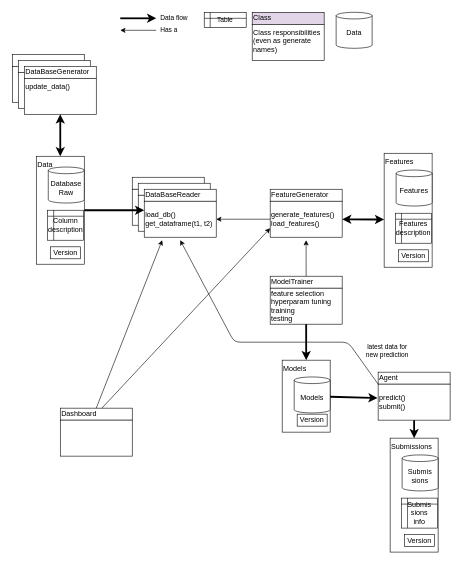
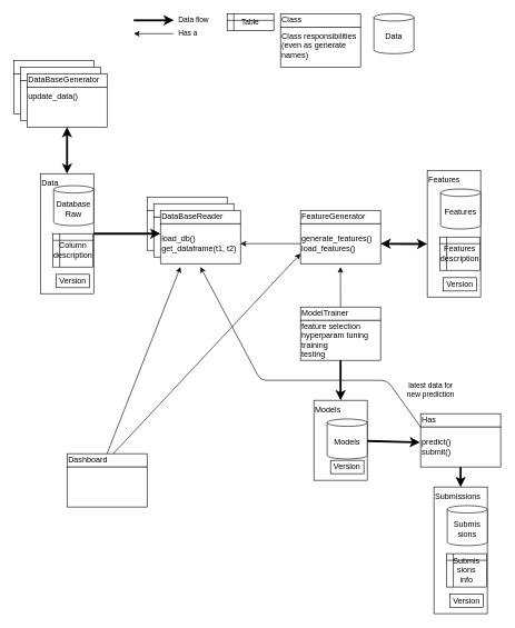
  <mxCell id="0" />
  <mxCell id="1" parent="0" />
  <mxCell id="2" value="" style="group" parent="1" vertex="1" connectable="0"><mxGeometry x="20" y="90" width="140" height="100" as="geometry" /></mxCell>
  <mxCell id="3" value="" style="group" parent="2" vertex="1" connectable="0"><mxGeometry width="120" height="80" as="geometry" /></mxCell>
  <mxCell id="4" value="" style="rounded=0;whiteSpace=wrap;html=1;align=left;" parent="3" vertex="1"><mxGeometry width="120" height="20" as="geometry" /></mxCell>
  <mxCell id="5" value="" style="rounded=0;whiteSpace=wrap;html=1;align=left;" parent="3" vertex="1"><mxGeometry y="20" width="120" height="60" as="geometry" /></mxCell>
  <mxCell id="6" value="" style="group" parent="2" vertex="1" connectable="0"><mxGeometry x="10" y="10" width="120" height="80" as="geometry" /></mxCell>
  <mxCell id="7" value="" style="rounded=0;whiteSpace=wrap;html=1;align=left;" parent="6" vertex="1"><mxGeometry width="120" height="20" as="geometry" /></mxCell>
  <mxCell id="8" value="" style="rounded=0;whiteSpace=wrap;html=1;align=left;" parent="6" vertex="1"><mxGeometry y="20" width="120" height="60" as="geometry" /></mxCell>
  <mxCell id="9" value="" style="group" parent="2" vertex="1" connectable="0"><mxGeometry x="20" y="20" width="120" height="80" as="geometry" /></mxCell>
  <mxCell id="10" value="DataBaseGenerator" style="rounded=0;whiteSpace=wrap;html=1;align=left;" parent="9" vertex="1"><mxGeometry width="120" height="20" as="geometry" /></mxCell>
  <mxCell id="11" value="&lt;span&gt;update_data()&lt;/span&gt;" style="rounded=0;whiteSpace=wrap;html=1;align=left;verticalAlign=top;" parent="9" vertex="1"><mxGeometry y="20" width="120" height="60" as="geometry" /></mxCell>
  <mxCell id="12" value="" style="group" parent="1" vertex="1" connectable="0"><mxGeometry x="220" y="295" width="140" height="100" as="geometry" /></mxCell>
  <mxCell id="13" value="" style="group" parent="12" vertex="1" connectable="0"><mxGeometry width="120" height="80" as="geometry" /></mxCell>
  <mxCell id="14" value="" style="rounded=0;whiteSpace=wrap;html=1;align=left;" parent="13" vertex="1"><mxGeometry width="120" height="20" as="geometry" /></mxCell>
  <mxCell id="15" value="" style="rounded=0;whiteSpace=wrap;html=1;align=left;" parent="13" vertex="1"><mxGeometry y="20" width="120" height="60" as="geometry" /></mxCell>
  <mxCell id="16" value="" style="group" parent="12" vertex="1" connectable="0"><mxGeometry x="10" y="10" width="120" height="80" as="geometry" /></mxCell>
  <mxCell id="17" value="" style="rounded=0;whiteSpace=wrap;html=1;align=left;" parent="16" vertex="1"><mxGeometry width="120" height="20" as="geometry" /></mxCell>
  <mxCell id="18" value="" style="rounded=0;whiteSpace=wrap;html=1;align=left;" parent="16" vertex="1"><mxGeometry y="20" width="120" height="60" as="geometry" /></mxCell>
  <mxCell id="19" value="" style="group" parent="12" vertex="1" connectable="0"><mxGeometry x="20" y="20" width="120" height="80" as="geometry" /></mxCell>
  <mxCell id="20" value="DataBaseReader" style="rounded=0;whiteSpace=wrap;html=1;align=left;" parent="19" vertex="1"><mxGeometry width="120" height="20" as="geometry" /></mxCell>
  <mxCell id="21" value="load_db()&lt;br&gt;get_dataframe(t1, t2)" style="rounded=0;whiteSpace=wrap;html=1;align=left;" parent="19" vertex="1"><mxGeometry y="20" width="120" height="60" as="geometry" /></mxCell>
  <mxCell id="22" value="" style="group" parent="1" vertex="1" connectable="0"><mxGeometry x="60" y="260" width="80" height="180" as="geometry" /></mxCell>
  <mxCell id="23" value="Data" style="rounded=0;whiteSpace=wrap;html=1;align=left;labelPosition=center;verticalLabelPosition=middle;verticalAlign=top;horizontal=1;spacing=2;" parent="22" vertex="1"><mxGeometry width="80" height="180" as="geometry" /></mxCell>
  <mxCell id="24" value="Database&lt;br&gt;Raw" style="shape=cylinder3;whiteSpace=wrap;html=1;boundedLbl=1;backgroundOutline=1;size=5.529;" parent="22" vertex="1"><mxGeometry x="20" y="18" width="60" height="60" as="geometry" /></mxCell>
  <mxCell id="25" value="Column description" style="shape=internalStorage;whiteSpace=wrap;html=1;backgroundOutline=1;dx=10;dy=10;" parent="22" vertex="1"><mxGeometry x="19" y="90" width="60" height="50" as="geometry" /></mxCell>
  <mxCell id="26" value="Version" style="rounded=0;whiteSpace=wrap;html=1;" parent="22" vertex="1"><mxGeometry x="24" y="151" width="50" height="20" as="geometry" /></mxCell>
  <mxCell id="27" style="edgeStyle=none;html=1;entryX=0.5;entryY=0;entryDx=0;entryDy=0;startArrow=classic;startFill=1;strokeWidth=3;" parent="1" source="11" target="23" edge="1"><mxGeometry relative="1" as="geometry" /></mxCell>
  <mxCell id="28" style="edgeStyle=none;html=1;exitX=1;exitY=0.5;exitDx=0;exitDy=0;entryX=0;entryY=0.25;entryDx=0;entryDy=0;strokeWidth=3;" parent="1" source="23" target="21" edge="1"><mxGeometry relative="1" as="geometry" /></mxCell>
  <mxCell id="29" value="" style="edgeStyle=none;html=1;entryX=1;entryY=0.5;entryDx=0;entryDy=0;" parent="1" source="32" target="21" edge="1"><mxGeometry relative="1" as="geometry"><mxPoint x="370" y="365" as="targetPoint" /></mxGeometry></mxCell>
  <mxCell id="30" value="" style="group" parent="1" vertex="1" connectable="0"><mxGeometry x="450" y="315" width="120" height="80" as="geometry" /></mxCell>
  <mxCell id="31" value="FeatureGenerator" style="rounded=0;whiteSpace=wrap;html=1;align=left;" parent="30" vertex="1"><mxGeometry width="120" height="20" as="geometry" /></mxCell>
  <mxCell id="32" value="generate_features()&lt;br&gt;load_features()" style="rounded=0;whiteSpace=wrap;html=1;align=left;" parent="30" vertex="1"><mxGeometry y="20" width="120" height="60" as="geometry" /></mxCell>
  <mxCell id="33" value="" style="group" parent="1" vertex="1" connectable="0"><mxGeometry x="640" y="265" width="80" height="180" as="geometry" /></mxCell>
  <mxCell id="34" value="Features" style="rounded=0;whiteSpace=wrap;html=1;align=left;labelPosition=center;verticalLabelPosition=middle;verticalAlign=top;horizontal=1;spacing=2;" parent="33" vertex="1"><mxGeometry y="-10" width="80" height="190" as="geometry" /></mxCell>
  <mxCell id="35" value="Features" style="shape=cylinder3;whiteSpace=wrap;html=1;boundedLbl=1;backgroundOutline=1;size=5.529;" parent="33" vertex="1"><mxGeometry x="20" y="18" width="60" height="60" as="geometry" /></mxCell>
  <mxCell id="36" value="Features description" style="shape=internalStorage;whiteSpace=wrap;html=1;backgroundOutline=1;dx=10;dy=10;" parent="33" vertex="1"><mxGeometry x="19" y="90" width="60" height="50" as="geometry" /></mxCell>
  <mxCell id="37" value="Version" style="rounded=0;whiteSpace=wrap;html=1;" parent="33" vertex="1"><mxGeometry x="24" y="151" width="50" height="20" as="geometry" /></mxCell>
  <mxCell id="38" style="edgeStyle=none;html=1;exitX=1;exitY=0.5;exitDx=0;exitDy=0;startArrow=classic;startFill=1;strokeWidth=3;" parent="1" source="32" edge="1"><mxGeometry relative="1" as="geometry"><mxPoint x="640" y="365.529" as="targetPoint" /></mxGeometry></mxCell>
  <mxCell id="39" value="" style="group" parent="1" vertex="1" connectable="0"><mxGeometry x="450" y="460" width="120" height="80" as="geometry" /></mxCell>
  <mxCell id="40" value="ModelTrainer" style="rounded=0;whiteSpace=wrap;html=1;align=left;" parent="39" vertex="1"><mxGeometry width="120" height="20" as="geometry" /></mxCell>
  <mxCell id="41" value="feature selection&lt;br&gt;hyperparam tuning&lt;br&gt;training&lt;br&gt;testing" style="rounded=0;whiteSpace=wrap;html=1;align=left;" parent="39" vertex="1"><mxGeometry y="20" width="120" height="60" as="geometry" /></mxCell>
  <mxCell id="42" style="edgeStyle=none;shape=connector;rounded=1;html=1;exitX=0.5;exitY=0;exitDx=0;exitDy=0;labelBackgroundColor=default;fontFamily=Helvetica;fontSize=11;fontColor=default;endArrow=classic;strokeColor=default;" parent="1" source="40" edge="1"><mxGeometry relative="1" as="geometry"><mxPoint x="509.882" y="400" as="targetPoint" /></mxGeometry></mxCell>
  <mxCell id="43" style="edgeStyle=none;html=1;exitX=1;exitY=0.5;exitDx=0;exitDy=0;strokeWidth=3;" parent="1" edge="1"><mxGeometry relative="1" as="geometry"><mxPoint x="200" y="30" as="sourcePoint" /><mxPoint x="260" y="30" as="targetPoint" /></mxGeometry></mxCell>
  <mxCell id="44" value="Data flow" style="text;html=1;align=left;verticalAlign=middle;resizable=0;points=[];autosize=1;strokeColor=none;fillColor=none;fontSize=11;fontFamily=Helvetica;fontColor=default;" parent="1" vertex="1"><mxGeometry x="265" y="20" width="60" height="20" as="geometry" /></mxCell>
  <mxCell id="45" value="" style="edgeStyle=none;html=1;entryX=1;entryY=0.5;entryDx=0;entryDy=0;" parent="1" edge="1"><mxGeometry relative="1" as="geometry"><mxPoint x="260" y="50" as="sourcePoint" /><mxPoint x="200" y="50" as="targetPoint" /></mxGeometry></mxCell>
  <mxCell id="46" value="Has a&amp;nbsp;" style="text;html=1;align=left;verticalAlign=middle;resizable=0;points=[];autosize=1;strokeColor=none;fillColor=none;fontSize=11;fontFamily=Helvetica;fontColor=default;" parent="1" vertex="1"><mxGeometry x="265" y="40" width="50" height="20" as="geometry" /></mxCell>
  <mxCell id="47" value="" style="group" parent="1" vertex="1" connectable="0"><mxGeometry x="470" y="600" width="80" height="120" as="geometry" /></mxCell>
  <mxCell id="48" value="Models" style="rounded=0;whiteSpace=wrap;html=1;align=left;labelPosition=center;verticalLabelPosition=middle;verticalAlign=top;horizontal=1;spacing=2;" parent="47" vertex="1"><mxGeometry width="80" height="120" as="geometry" /></mxCell>
  <mxCell id="49" value="Models" style="shape=cylinder3;whiteSpace=wrap;html=1;boundedLbl=1;backgroundOutline=1;size=5.529;" parent="47" vertex="1"><mxGeometry x="20" y="28" width="60" height="60" as="geometry" /></mxCell>
  <mxCell id="50" value="Version" style="rounded=0;whiteSpace=wrap;html=1;" parent="47" vertex="1"><mxGeometry x="25" y="90" width="50" height="20" as="geometry" /></mxCell>
  <mxCell id="51" style="edgeStyle=none;shape=connector;rounded=1;html=1;exitX=0.5;exitY=1;exitDx=0;exitDy=0;entryX=0.5;entryY=0;entryDx=0;entryDy=0;labelBackgroundColor=default;fontFamily=Helvetica;fontSize=11;fontColor=default;endArrow=classic;strokeColor=default;strokeWidth=3;" parent="1" source="41" target="48" edge="1"><mxGeometry relative="1" as="geometry" /></mxCell>
- <mxCell id="52" value="Agent" style="rounded=0;whiteSpace=wrap;html=1;align=left;" parent="1" vertex="1"><mxGeometry x="630" y="620" width="120" height="20" as="geometry" /></mxCell>
+ <mxCell id="52" value="Has" style="rounded=0;whiteSpace=wrap;html=1;align=left;" parent="1" vertex="1"><mxGeometry x="630" y="620" width="120" height="20" as="geometry" /></mxCell>
  <mxCell id="53" style="edgeStyle=none;shape=connector;rounded=1;html=1;exitX=0;exitY=0;exitDx=0;exitDy=0;labelBackgroundColor=default;fontFamily=Helvetica;fontSize=11;fontColor=default;endArrow=classic;strokeColor=default;strokeWidth=1;" parent="1" source="55" edge="1"><mxGeometry relative="1" as="geometry"><mxPoint x="300" y="400" as="targetPoint" /><Array as="points"><mxPoint x="580" y="570" /><mxPoint x="390" y="570" /></Array></mxGeometry></mxCell>
  <mxCell id="54" style="edgeStyle=none;html=1;exitX=0.5;exitY=1;exitDx=0;exitDy=0;entryX=0.5;entryY=0;entryDx=0;entryDy=0;strokeWidth=3;" edge="1" parent="1" source="55" target="69"><mxGeometry relative="1" as="geometry" /></mxCell>
  <mxCell id="55" value="predict()&lt;br&gt;submit()" style="rounded=0;whiteSpace=wrap;html=1;align=left;" parent="1" vertex="1"><mxGeometry x="630" y="640" width="120" height="60" as="geometry" /></mxCell>
  <mxCell id="56" value="Table" style="shape=internalStorage;whiteSpace=wrap;html=1;backgroundOutline=1;fontFamily=Helvetica;fontSize=11;fontColor=default;dx=10;dy=10;" parent="1" vertex="1"><mxGeometry x="340" y="20" width="70" height="25" as="geometry" /></mxCell>
  <mxCell id="57" value="" style="group" parent="1" vertex="1" connectable="0"><mxGeometry x="420" y="20" width="120" height="80" as="geometry" /></mxCell>
- <mxCell id="58" value="Class" style="rounded=0;whiteSpace=wrap;html=1;align=left;fillColor=#e1d5e7;" parent="57" vertex="1"><mxGeometry width="120" height="20" as="geometry" /></mxCell>
+ <mxCell id="58" value="Class" style="rounded=0;whiteSpace=wrap;html=1;align=left;" parent="57" vertex="1"><mxGeometry width="120" height="20" as="geometry" /></mxCell>
  <mxCell id="59" value="&lt;span&gt;Class responsibilities (even as generate names)&lt;/span&gt;" style="rounded=0;whiteSpace=wrap;html=1;align=left;verticalAlign=top;" parent="57" vertex="1"><mxGeometry y="20" width="120" height="60" as="geometry" /></mxCell>
  <mxCell id="60" value="Data" style="shape=cylinder3;whiteSpace=wrap;html=1;boundedLbl=1;backgroundOutline=1;size=5.529;" parent="1" vertex="1"><mxGeometry x="560" y="20" width="60" height="60" as="geometry" /></mxCell>
  <mxCell id="61" style="edgeStyle=none;shape=connector;rounded=1;html=1;entryX=-0.008;entryY=0.383;entryDx=0;entryDy=0;entryPerimeter=0;labelBackgroundColor=default;fontFamily=Helvetica;fontSize=11;fontColor=default;endArrow=classic;strokeColor=default;strokeWidth=3;" parent="1" source="48" target="55" edge="1"><mxGeometry relative="1" as="geometry" /></mxCell>
  <mxCell id="62" value="latest data for&lt;br&gt;new prediction" style="text;html=1;align=center;verticalAlign=middle;resizable=0;points=[];autosize=1;strokeColor=none;fillColor=none;fontSize=11;fontFamily=Helvetica;fontColor=default;" parent="1" vertex="1"><mxGeometry x="600" y="570" width="90" height="30" as="geometry" /></mxCell>
  <mxCell id="63" value="" style="group" parent="1" vertex="1" connectable="0"><mxGeometry x="100" y="680" width="120" height="80" as="geometry" /></mxCell>
  <mxCell id="64" value="Dashboard" style="rounded=0;whiteSpace=wrap;html=1;align=left;" parent="63" vertex="1"><mxGeometry width="120" height="20" as="geometry" /></mxCell>
  <mxCell id="65" value="" style="rounded=0;whiteSpace=wrap;html=1;align=left;" parent="63" vertex="1"><mxGeometry y="20" width="120" height="60" as="geometry" /></mxCell>
  <mxCell id="66" style="edgeStyle=none;shape=connector;rounded=1;html=1;exitX=0.5;exitY=0;exitDx=0;exitDy=0;labelBackgroundColor=default;fontFamily=Helvetica;fontSize=11;fontColor=default;endArrow=classic;strokeColor=default;strokeWidth=1;" parent="1" source="64" edge="1"><mxGeometry relative="1" as="geometry"><mxPoint x="270" y="400" as="targetPoint" /></mxGeometry></mxCell>
  <mxCell id="67" style="edgeStyle=none;shape=connector;rounded=1;html=1;entryX=0;entryY=0.75;entryDx=0;entryDy=0;labelBackgroundColor=default;fontFamily=Helvetica;fontSize=11;fontColor=default;endArrow=classic;strokeColor=default;strokeWidth=1;" parent="1" source="64" target="32" edge="1"><mxGeometry relative="1" as="geometry" /></mxCell>
  <mxCell id="68" value="" style="group" parent="1" vertex="1" connectable="0"><mxGeometry x="650" y="740" width="80" height="180" as="geometry" /></mxCell>
  <mxCell id="69" value="Submissions" style="rounded=0;whiteSpace=wrap;html=1;align=left;labelPosition=center;verticalLabelPosition=middle;verticalAlign=top;horizontal=1;spacing=2;" parent="68" vertex="1"><mxGeometry y="-10" width="80" height="190" as="geometry" /></mxCell>
  <mxCell id="70" value="Submis&lt;br&gt;sions" style="shape=cylinder3;whiteSpace=wrap;html=1;boundedLbl=1;backgroundOutline=1;size=5.529;" parent="68" vertex="1"><mxGeometry x="20" y="18" width="60" height="60" as="geometry" /></mxCell>
  <mxCell id="71" value="Submis&lt;br&gt;sions&lt;br&gt;info" style="shape=internalStorage;whiteSpace=wrap;html=1;backgroundOutline=1;dx=10;dy=10;" parent="68" vertex="1"><mxGeometry x="19" y="90" width="60" height="50" as="geometry" /></mxCell>
  <mxCell id="72" value="Version" style="rounded=0;whiteSpace=wrap;html=1;" parent="68" vertex="1"><mxGeometry x="24" y="151" width="50" height="20" as="geometry" /></mxCell>
